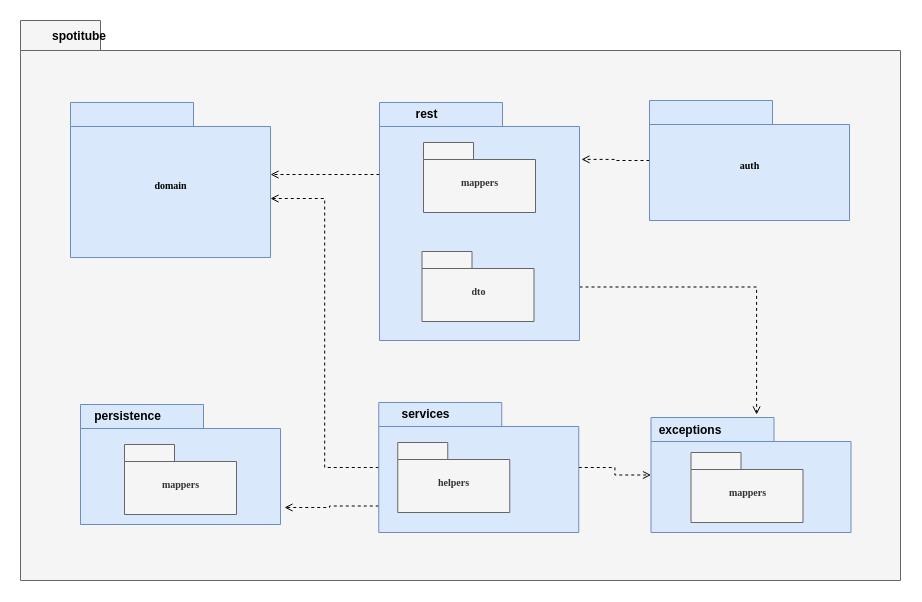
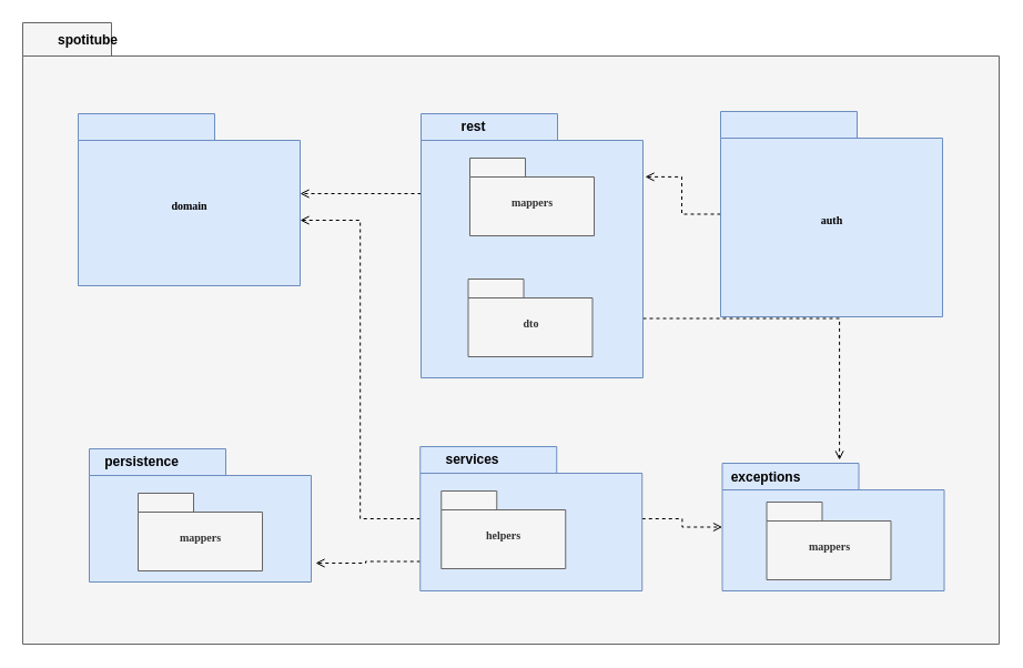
  <mxCell id="0" />
  <mxCell id="1" parent="0" />
  <mxCell id="2" value="" style="shape=folder;fontStyle=1;tabWidth=80;tabHeight=30;tabPosition=left;html=1;boundedLbl=1;fillColor=#f5f5f5;strokeColor=#666666;fontColor=#333333;" vertex="1" parent="1"><mxGeometry x="20" y="20" width="880" height="560" as="geometry" /></mxCell>
  <mxCell id="3" value="" style="triangle;whiteSpace=wrap;html=1;rounded=0;shadow=0;comic=0;labelBackgroundColor=none;strokeColor=#000000;strokeWidth=1;fillColor=#ffffff;fontFamily=Verdana;fontSize=10;fontColor=#000000;align=center;rotation=-90;" vertex="1" parent="1"><mxGeometry x="470" y="296.5" width="15" height="20" as="geometry" /></mxCell>
  <mxCell id="4" style="edgeStyle=orthogonalEdgeStyle;rounded=0;orthogonalLoop=1;jettySize=auto;html=1;exitX=0;exitY=0;exitDx=200;exitDy=184.5;exitPerimeter=0;entryX=0.528;entryY=-0.026;entryDx=0;entryDy=0;entryPerimeter=0;dashed=1;endArrow=open;endFill=0;" edge="1" parent="1" source="6" target="21"><mxGeometry relative="1" as="geometry" /></mxCell>
  <mxCell id="5" style="edgeStyle=orthogonalEdgeStyle;rounded=0;orthogonalLoop=1;jettySize=auto;html=1;entryX=0;entryY=0;entryDx=200;entryDy=72;entryPerimeter=0;dashed=1;endArrow=open;endFill=0;" edge="1" parent="1" source="6" target="24"><mxGeometry relative="1" as="geometry"><Array as="points"><mxPoint x="370" y="174" /><mxPoint x="370" y="174" /></Array></mxGeometry></mxCell>
  <mxCell id="6" value="" style="shape=folder;fontStyle=1;spacingTop=10;tabWidth=123;tabHeight=24;tabPosition=left;html=1;rounded=0;shadow=0;comic=0;labelBackgroundColor=none;strokeColor=#6c8ebf;strokeWidth=1;fillColor=#dae8fc;fontFamily=Verdana;fontSize=10;align=center;" vertex="1" parent="1"><mxGeometry x="379" y="102" width="200" height="238" as="geometry" /></mxCell>
  <mxCell id="7" value="&lt;b&gt;rest&lt;/b&gt;" style="text;html=1;strokeColor=none;fillColor=none;align=center;verticalAlign=middle;whiteSpace=wrap;rounded=0;" vertex="1" parent="1"><mxGeometry x="387.5" y="100" width="76.5" height="28" as="geometry" /></mxCell>
  <mxCell id="8" value="mappers" style="shape=folder;fontStyle=1;spacingTop=10;tabWidth=50;tabHeight=17;tabPosition=left;html=1;rounded=0;shadow=0;comic=0;labelBackgroundColor=none;strokeColor=#666666;strokeWidth=1;fillColor=#f5f5f5;fontFamily=Verdana;fontSize=10;fontColor=#333333;align=center;" vertex="1" parent="1"><mxGeometry x="423" y="142" width="112" height="70" as="geometry" /></mxCell>
  <mxCell id="9" value="&lt;div&gt;dto&lt;/div&gt;" style="shape=folder;fontStyle=1;spacingTop=10;tabWidth=50;tabHeight=17;tabPosition=left;html=1;rounded=0;shadow=0;comic=0;labelBackgroundColor=none;strokeColor=#666666;strokeWidth=1;fillColor=#f5f5f5;fontFamily=Verdana;fontSize=10;fontColor=#333333;align=center;" vertex="1" parent="1"><mxGeometry x="421.5" y="251" width="112" height="70" as="geometry" /></mxCell>
  <mxCell id="10" style="edgeStyle=orthogonalEdgeStyle;rounded=0;orthogonalLoop=1;jettySize=auto;html=1;dashed=1;endArrow=open;endFill=0;" edge="1" parent="1" source="13" target="21"><mxGeometry relative="1" as="geometry" /></mxCell>
  <mxCell id="11" style="edgeStyle=orthogonalEdgeStyle;rounded=0;orthogonalLoop=1;jettySize=auto;html=1;exitX=0;exitY=0;exitDx=0;exitDy=103.5;exitPerimeter=0;entryX=1.02;entryY=0.858;entryDx=0;entryDy=0;entryPerimeter=0;dashed=1;endArrow=open;endFill=0;" edge="1" parent="1" source="13" target="16"><mxGeometry relative="1" as="geometry"><Array as="points"><mxPoint x="329" y="506" /><mxPoint x="329" y="507" /></Array></mxGeometry></mxCell>
  <mxCell id="12" style="edgeStyle=orthogonalEdgeStyle;rounded=0;orthogonalLoop=1;jettySize=auto;html=1;entryX=0;entryY=0;entryDx=200;entryDy=96;entryPerimeter=0;dashed=1;endArrow=open;endFill=0;" edge="1" parent="1" source="13" target="24"><mxGeometry relative="1" as="geometry" /></mxCell>
  <mxCell id="13" value="" style="shape=folder;fontStyle=1;spacingTop=10;tabWidth=123;tabHeight=24;tabPosition=left;html=1;rounded=0;shadow=0;comic=0;labelBackgroundColor=none;strokeColor=#6c8ebf;strokeWidth=1;fillColor=#dae8fc;fontFamily=Verdana;fontSize=10;align=center;" vertex="1" parent="1"><mxGeometry x="378.25" y="402" width="200" height="130" as="geometry" /></mxCell>
  <mxCell id="14" value="&lt;b&gt;services&lt;/b&gt;" style="text;html=1;strokeColor=none;fillColor=none;align=center;verticalAlign=middle;whiteSpace=wrap;rounded=0;" vertex="1" parent="1"><mxGeometry x="386.75" y="400" width="76.5" height="28" as="geometry" /></mxCell>
  <mxCell id="15" value="helpers" style="shape=folder;fontStyle=1;spacingTop=10;tabWidth=50;tabHeight=17;tabPosition=left;html=1;rounded=0;shadow=0;comic=0;labelBackgroundColor=none;strokeColor=#666666;strokeWidth=1;fillColor=#f5f5f5;fontFamily=Verdana;fontSize=10;fontColor=#333333;align=center;" vertex="1" parent="1"><mxGeometry x="397.25" y="442" width="112" height="70" as="geometry" /></mxCell>
  <mxCell id="16" value="" style="shape=folder;fontStyle=1;spacingTop=10;tabWidth=123;tabHeight=24;tabPosition=left;html=1;rounded=0;shadow=0;comic=0;labelBackgroundColor=none;strokeColor=#6c8ebf;strokeWidth=1;fillColor=#dae8fc;fontFamily=Verdana;fontSize=10;align=center;" vertex="1" parent="1"><mxGeometry x="80" y="404" width="200" height="120" as="geometry" /></mxCell>
  <mxCell id="17" value="&lt;b&gt;persistence&lt;/b&gt;" style="text;html=1;strokeColor=none;fillColor=none;align=center;verticalAlign=middle;whiteSpace=wrap;rounded=0;" vertex="1" parent="1"><mxGeometry x="88.5" y="402" width="76.5" height="28" as="geometry" /></mxCell>
  <mxCell id="18" value="&lt;div&gt;mappers&lt;/div&gt;" style="shape=folder;fontStyle=1;spacingTop=10;tabWidth=50;tabHeight=17;tabPosition=left;html=1;rounded=0;shadow=0;comic=0;labelBackgroundColor=none;strokeColor=#666666;strokeWidth=1;fillColor=#f5f5f5;fontFamily=Verdana;fontSize=10;fontColor=#333333;align=center;" vertex="1" parent="1"><mxGeometry x="124" y="444" width="112" height="70" as="geometry" /></mxCell>
  <mxCell id="19" style="edgeStyle=orthogonalEdgeStyle;rounded=0;orthogonalLoop=1;jettySize=auto;html=1;entryX=1.01;entryY=0.239;entryDx=0;entryDy=0;entryPerimeter=0;dashed=1;endArrow=open;endFill=0;" edge="1" parent="1" source="20" target="6"><mxGeometry relative="1" as="geometry" /></mxCell>
- <mxCell id="20" value="&lt;div&gt;auth&lt;/div&gt;" style="shape=folder;fontStyle=1;spacingTop=10;tabWidth=123;tabHeight=24;tabPosition=left;html=1;rounded=0;shadow=0;comic=0;labelBackgroundColor=none;strokeColor=#6c8ebf;strokeWidth=1;fillColor=#dae8fc;fontFamily=Verdana;fontSize=10;align=center;" vertex="1" parent="1"><mxGeometry x="649" y="100" width="200" height="120" as="geometry" /></mxCell>
+ <mxCell id="20" value="&lt;div&gt;auth&lt;/div&gt;" style="shape=folder;fontStyle=1;spacingTop=10;tabWidth=123;tabHeight=24;tabPosition=left;html=1;rounded=0;shadow=0;comic=0;labelBackgroundColor=none;strokeColor=#6c8ebf;strokeWidth=1;fillColor=#dae8fc;fontFamily=Verdana;fontSize=10;align=center;" vertex="1" parent="1"><mxGeometry x="649" y="100" width="200" height="185" as="geometry" /></mxCell>
  <mxCell id="21" value="" style="shape=folder;fontStyle=1;spacingTop=10;tabWidth=123;tabHeight=24;tabPosition=left;html=1;rounded=0;shadow=0;comic=0;labelBackgroundColor=none;strokeColor=#6c8ebf;strokeWidth=1;fillColor=#dae8fc;fontFamily=Verdana;fontSize=10;align=center;" vertex="1" parent="1"><mxGeometry x="650.5" y="417" width="200" height="115" as="geometry" /></mxCell>
  <mxCell id="22" value="&lt;div&gt;mappers&lt;/div&gt;" style="shape=folder;fontStyle=1;spacingTop=10;tabWidth=50;tabHeight=17;tabPosition=left;html=1;rounded=0;shadow=0;comic=0;labelBackgroundColor=none;strokeColor=#666666;strokeWidth=1;fillColor=#f5f5f5;fontFamily=Verdana;fontSize=10;fontColor=#333333;align=center;" vertex="1" parent="1"><mxGeometry x="690.5" y="452" width="112" height="70" as="geometry" /></mxCell>
  <mxCell id="23" value="&lt;div&gt;&lt;b&gt;exceptions&lt;/b&gt;&lt;/div&gt;" style="text;html=1;strokeColor=none;fillColor=none;align=center;verticalAlign=middle;whiteSpace=wrap;rounded=0;" vertex="1" parent="1"><mxGeometry x="649" y="420" width="81.5" height="20" as="geometry" /></mxCell>
  <mxCell id="24" value="&lt;div&gt;domain&lt;/div&gt;" style="shape=folder;fontStyle=1;spacingTop=10;tabWidth=123;tabHeight=24;tabPosition=left;html=1;rounded=0;shadow=0;comic=0;labelBackgroundColor=none;strokeColor=#6c8ebf;strokeWidth=1;fillColor=#dae8fc;fontFamily=Verdana;fontSize=10;align=center;" vertex="1" parent="1"><mxGeometry x="70" y="102" width="200" height="155" as="geometry" /></mxCell>
  <mxCell id="25" value="&lt;b&gt;spotitube&lt;/b&gt;" style="text;html=1;strokeColor=none;fillColor=none;align=center;verticalAlign=middle;whiteSpace=wrap;rounded=0;" vertex="1" parent="1"><mxGeometry x="39" y="26" width="80" height="20" as="geometry" /></mxCell>
